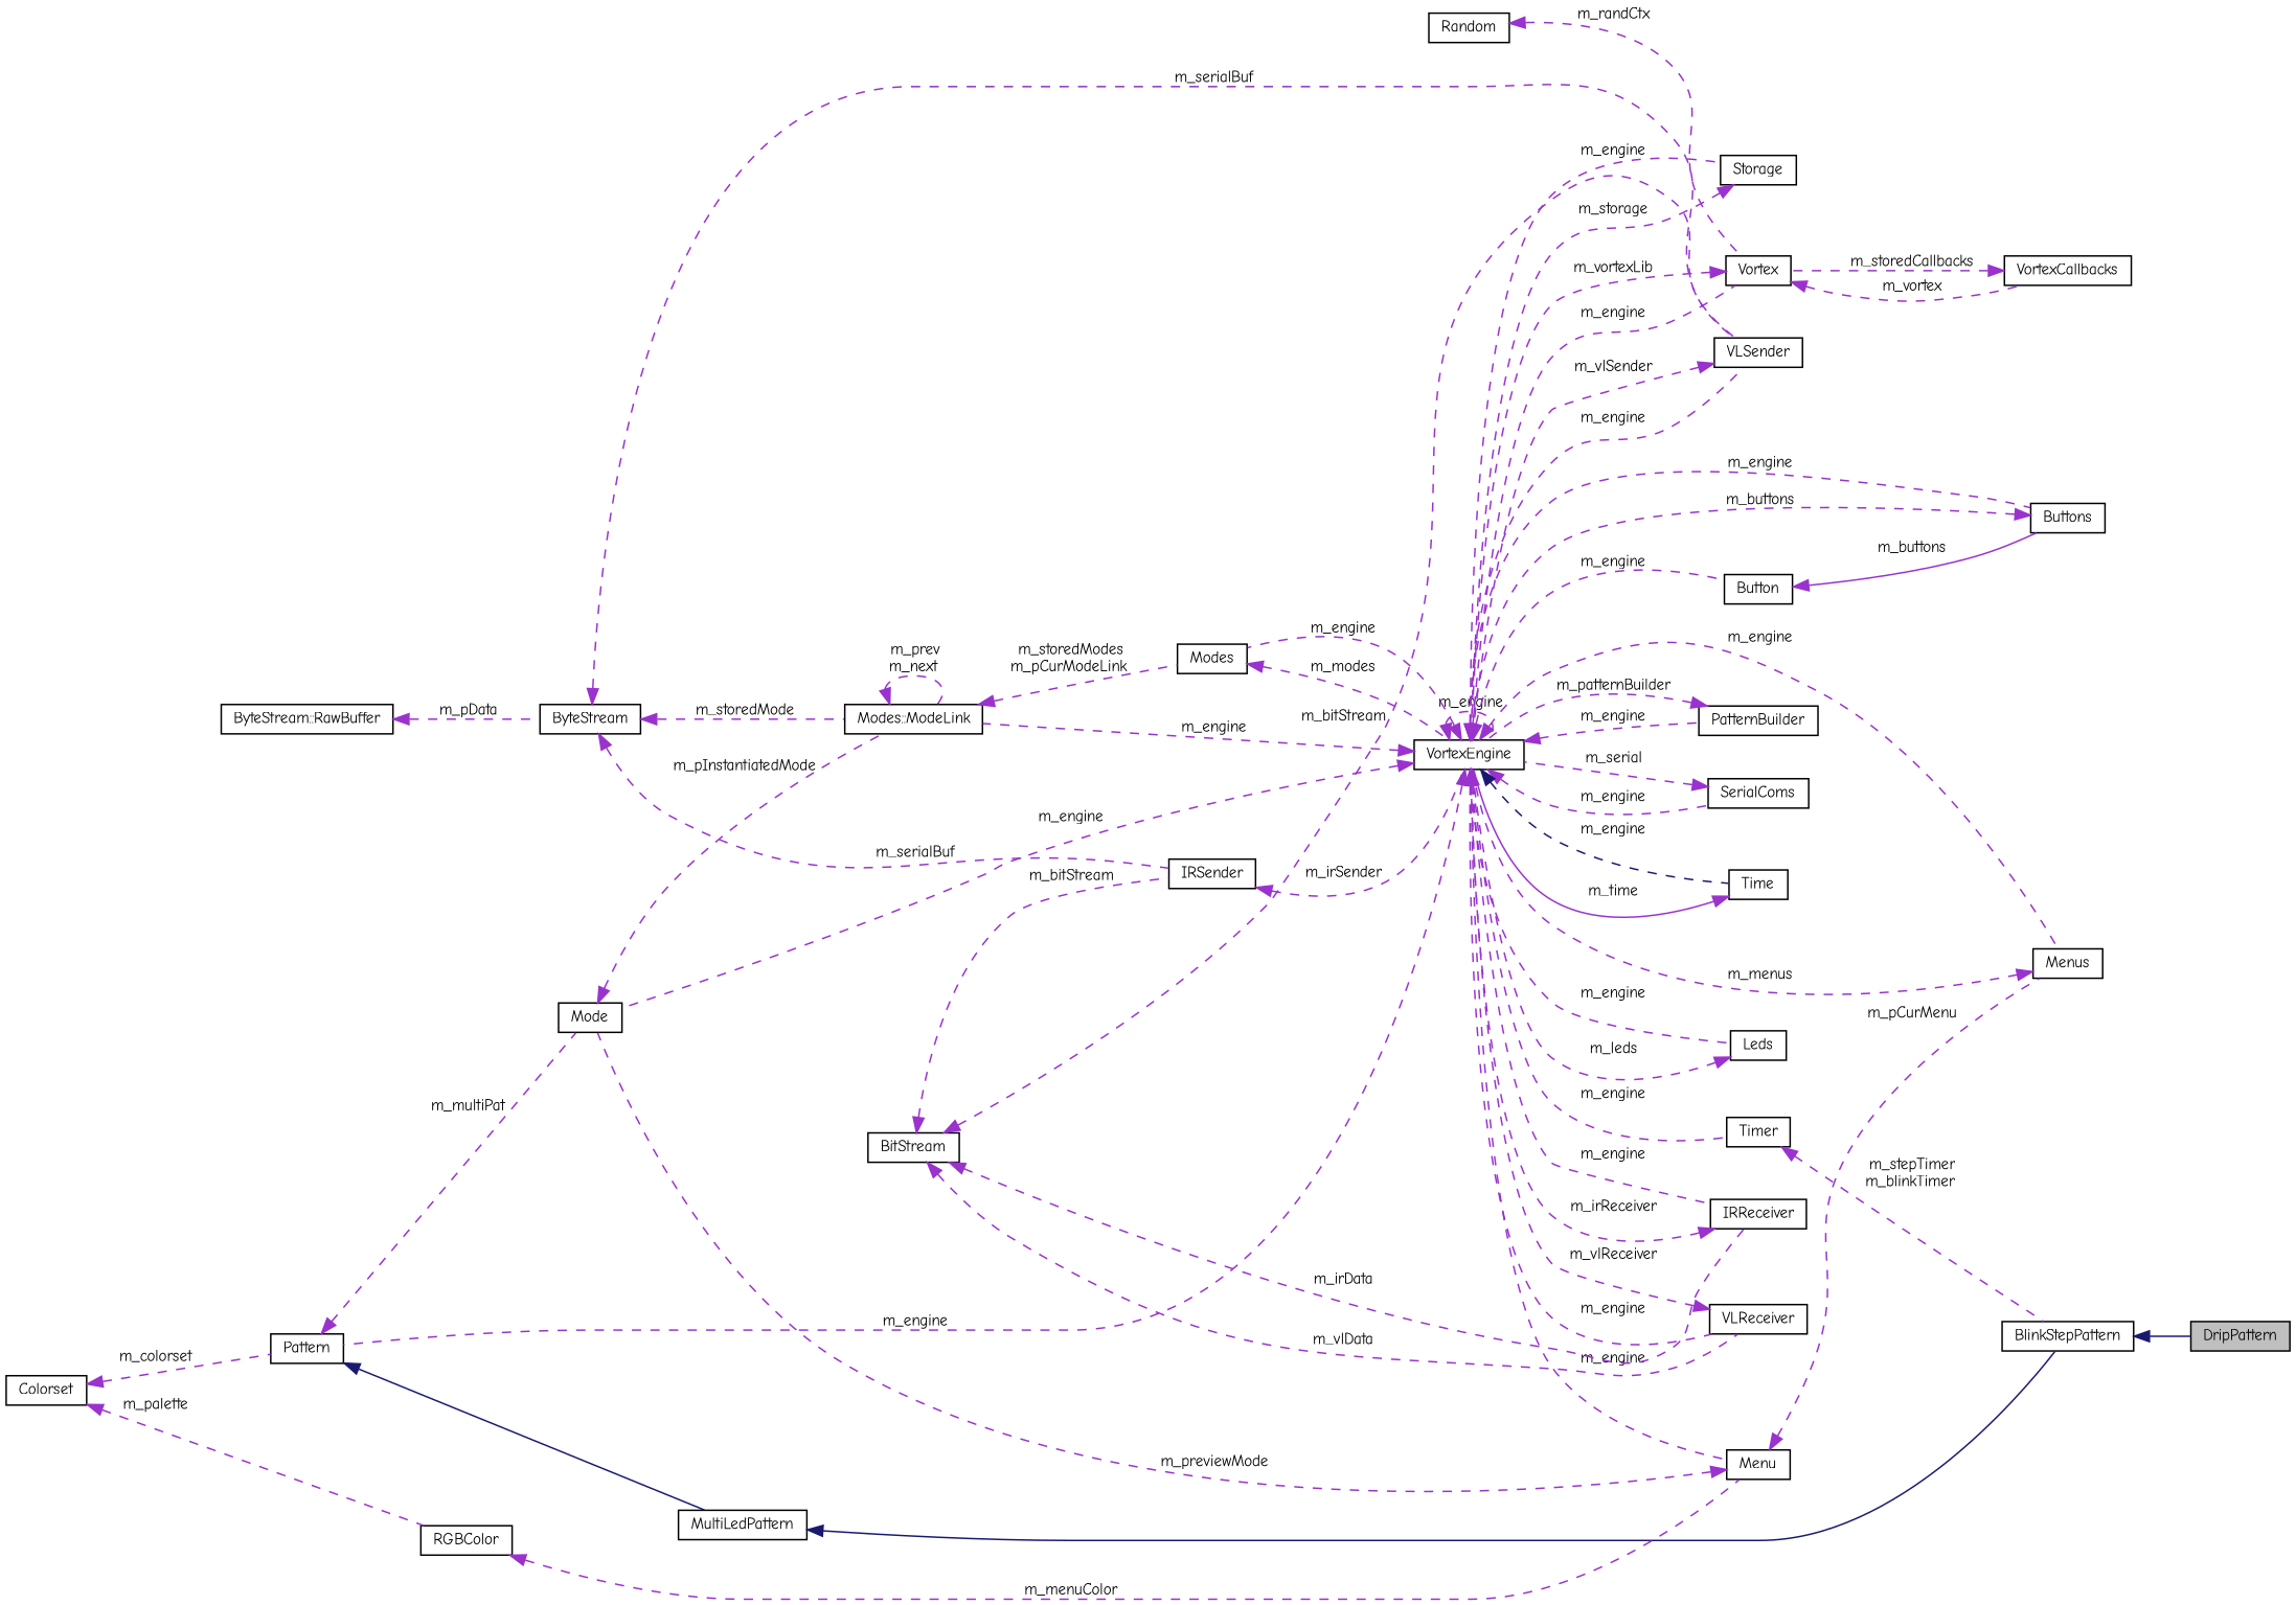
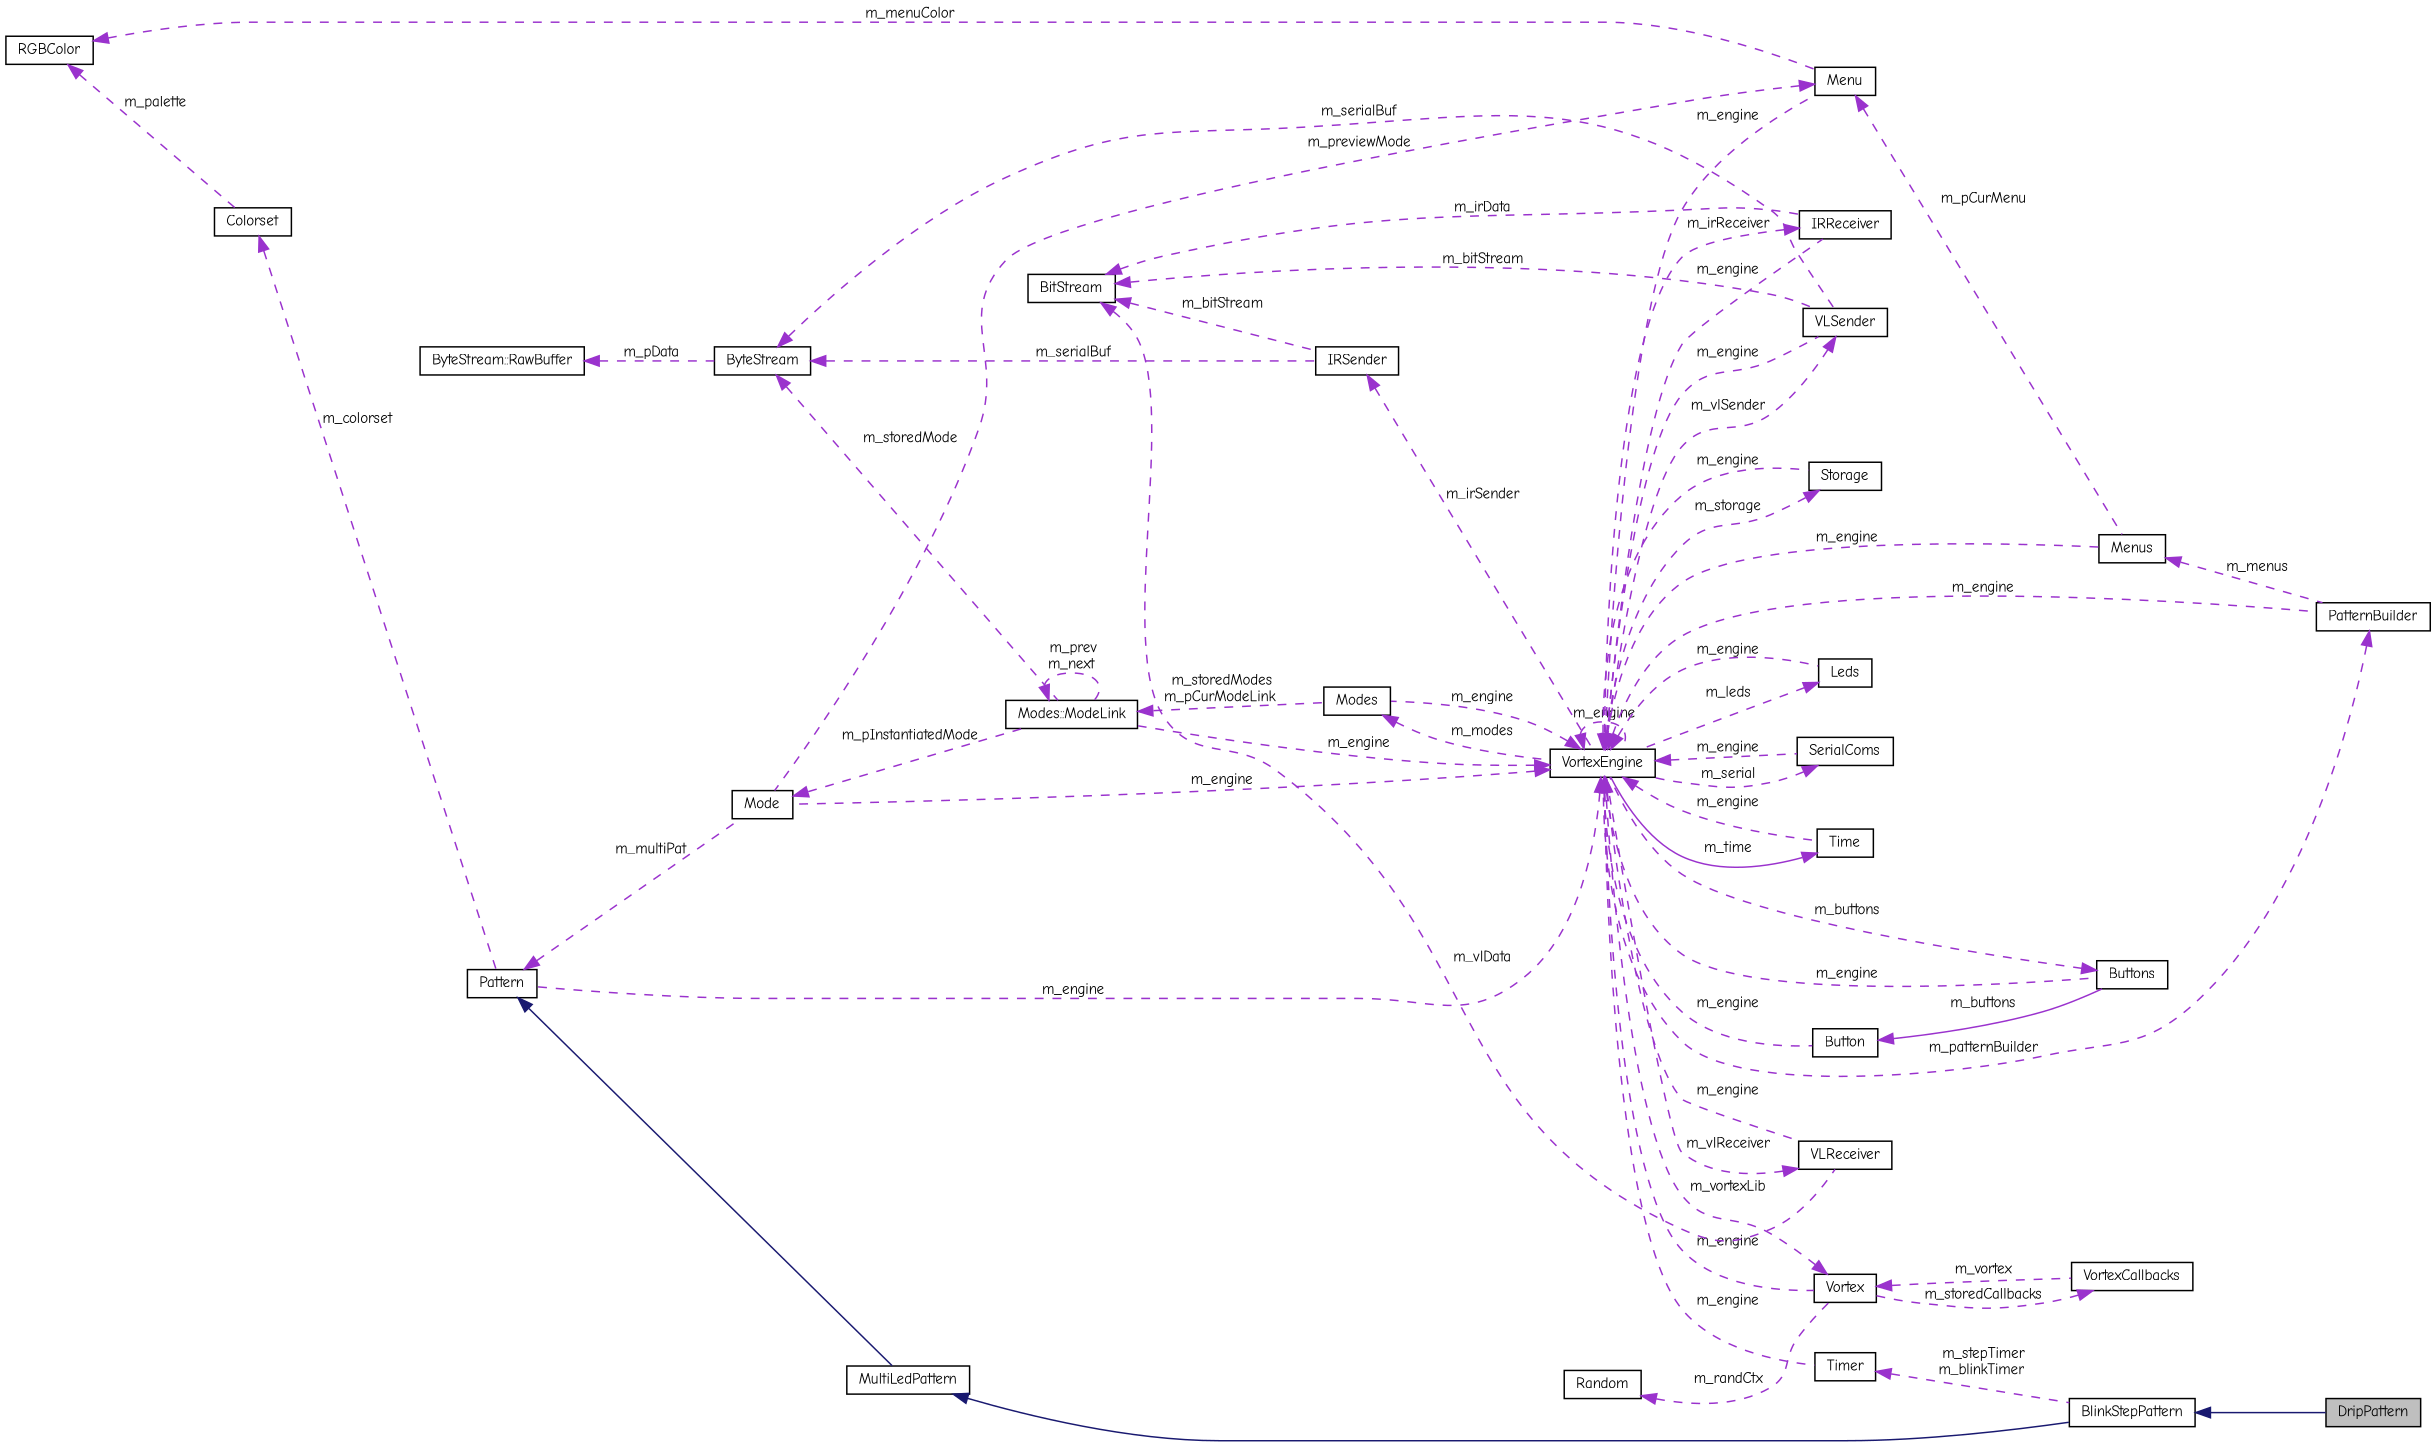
  digraph {
    fontname="Comic Neue"
    rankdir=LR
    node [color=black fontname="Comic Neue" fontsize=10 shape=record]
    edge [color=darkorchid3 dir=back fontname="Comic Neue" fontsize=10 labelfontname=Helvetica labelfontsize=10 style=dashed]
    n1 [fillcolor=grey75 fontcolor=black height=0.2 label=DripPattern style=filled width=0.4]
    n2 [height=0.2 label=BlinkStepPattern width=0.4]
    n3 [height=0.2 label=MultiLedPattern width=0.4]
    n4 [height=0.2 label=Pattern width=0.4]
    n5 [height=0.2 label=Mode width=0.4]
    n6 [height=0.2 label="Modes::ModeLink" width=0.4]
    n7 [height=0.2 label=VortexEngine width=0.4]
    n8 [height=0.2 label=VLReceiver width=0.4]
    n9 [height=0.2 label=Storage width=0.4]
    n10 [height=0.2 label=Buttons width=0.4]
    n11 [height=0.2 label=Button width=0.4]
    n12 [height=0.2 label=Leds width=0.4]
    n13 [height=0.2 label=PatternBuilder width=0.4]
    n14 [height=0.2 label=VLSender width=0.4]
    n15 [height=0.2 label=Modes width=0.4]
    n16 [height=0.2 label=SerialComs width=0.4]
    n17 [height=0.2 label=Vortex width=0.4]
    n18 [height=0.2 label=IRReceiver width=0.4]
    n19 [height=0.2 label=Time width=0.4]
    n20 [height=0.2 label=Menus width=0.4]
    n21 [height=0.2 label=Menu width=0.4]
    n22 [height=0.2 label=Timer width=0.4]
    n23 [height=0.2 label=IRSender width=0.4]
    n24 [height=0.2 label=VortexCallbacks width=0.4]
    n25 [height=0.2 label=BitStream width=0.4]
    n26 [height=0.2 label=ByteStream width=0.4]
    n27 [height=0.2 label="ByteStream::RawBuffer" width=0.4]
    n28 [height=0.2 label=Random width=0.4]
    n29 [height=0.2 label=RGBColor width=0.4]
    n30 [height=0.2 label=Colorset width=0.4]
    n2 -> n1 [color=midnightblue style=solid]
    n3 -> n2 [color=midnightblue style=solid]
    n4 -> n3 [color=midnightblue style=solid]
    n4 -> n5 [label=" m_multiPat"]
    n5 -> n6 [label=" m_pInstantiatedMode"]
    n6 -> n6 [label=" m_prev\nm_next"]
    n6 -> n15 [label=" m_storedModes\nm_pCurModeLink"]
    n7 -> n4 [label=" m_engine"]
    n7 -> n5 [label=" m_engine"]
    n7 -> n6 [label=" m_engine"]
    n7 -> n7 [label=" m_engine"]
    n7 -> n8 [label=" m_engine"]
    n7 -> n9 [label=" m_engine"]
    n7 -> n10 [label=" m_engine"]
    n7 -> n11 [label=" m_engine"]
    n7 -> n12 [label=" m_engine"]
    n7 -> n13 [label=" m_engine"]
    n7 -> n14 [label=" m_engine"]
    n7 -> n15 [label=" m_engine"]
    n7 -> n16 [label=" m_engine"]
    n7 -> n17 [label=" m_engine"]
    n7 -> n18 [label=" m_engine"]
-   n7 -> n19 [color=midnightblue label=" m_engine"]
+   n7 -> n19 [label=" m_engine"]
    n7 -> n20 [label=" m_engine"]
    n7 -> n21 [label=" m_engine"]
    n7 -> n22 [label=" m_engine"]
    n8 -> n7 [label=" m_vlReceiver"]
    n9 -> n7 [label=" m_storage"]
    n10 -> n7 [label=" m_buttons"]
    n11 -> n10 [label=" m_buttons" style=solid]
    n12 -> n7 [label=" m_leds"]
    n13 -> n7 [label=" m_patternBuilder"]
    n14 -> n7 [label=" m_vlSender"]
    n15 -> n7 [label=" m_modes"]
    n16 -> n7 [label=" m_serial"]
    n17 -> n7 [label=" m_vortexLib"]
    n17 -> n24 [label=" m_vortex"]
    n18 -> n7 [label=" m_irReceiver"]
    n19 -> n7 [label=" m_time" style=solid]
-   n20 -> n7 [label=" m_menus"]
+   n20 -> n13 [label=" m_menus"]
    n21 -> n5 [label=" m_previewMode"]
    n21 -> n20 [label=" m_pCurMenu"]
    n22 -> n2 [label=" m_stepTimer\nm_blinkTimer"]
    n23 -> n7 [label=" m_irSender"]
    n24 -> n17 [label=" m_storedCallbacks"]
    n25 -> n8 [label=" m_vlData"]
    n25 -> n14 [label=" m_bitStream"]
    n25 -> n18 [label=" m_irData"]
    n25 -> n23 [label=" m_bitStream"]
    n26 -> n6 [label=" m_storedMode"]
    n26 -> n14 [label=" m_serialBuf"]
    n26 -> n23 [label=" m_serialBuf"]
    n27 -> n26 [label=" m_pData"]
    n28 -> n17 [label=" m_randCtx"]
    n29 -> n21 [label=" m_menuColor"]
-   n30 -> n29 [label=" m_palette"]
+   n29 -> n30 [label=" m_palette"]
    n30 -> n4 [label=" m_colorset"]
  }
